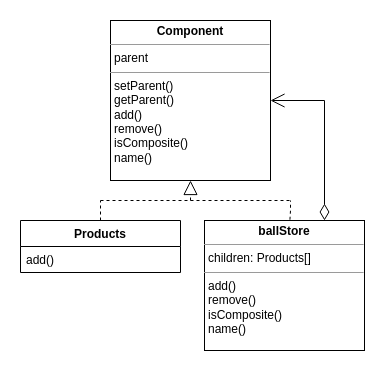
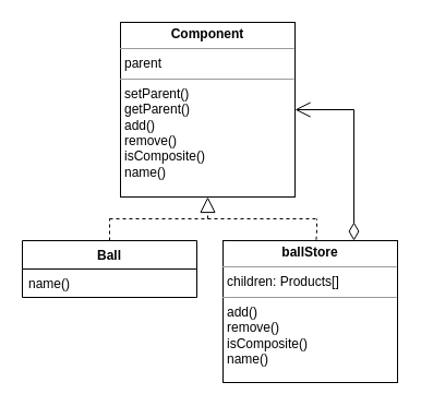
  <mxCell id="0" />
  <mxCell id="1" parent="0" />
  <mxCell id="2" value="1" style="endArrow=open;html=1;endSize=12;startArrow=diamondThin;startSize=14;startFill=0;edgeStyle=orthogonalEdgeStyle;align=left;verticalAlign=bottom;rounded=0;exitX=0.75;exitY=0;exitDx=0;exitDy=0;entryX=1;entryY=0.5;entryDx=0;entryDy=0;" edge="1" parent="1" source="6" target="3"><mxGeometry x="-1" y="20" relative="1" as="geometry"><mxPoint x="240" y="170" as="sourcePoint" /><mxPoint x="400" y="170" as="targetPoint" /><mxPoint x="16" y="20" as="offset" /></mxGeometry></mxCell>
  <mxCell id="3" value="&lt;p style=&quot;margin:0px;margin-top:4px;text-align:center;&quot;&gt;&lt;b&gt;Component&lt;/b&gt;&lt;/p&gt;&lt;hr size=&quot;1&quot;&gt;&lt;p style=&quot;margin:0px;margin-left:4px;&quot;&gt;parent&lt;/p&gt;&lt;hr size=&quot;1&quot;&gt;&lt;p style=&quot;margin:0px;margin-left:4px;&quot;&gt;setParent()&lt;/p&gt;&lt;p style=&quot;margin:0px;margin-left:4px;&quot;&gt;getParent()&lt;/p&gt;&lt;p style=&quot;margin:0px;margin-left:4px;&quot;&gt;add()&lt;/p&gt;&lt;p style=&quot;margin:0px;margin-left:4px;&quot;&gt;remove()&lt;/p&gt;&lt;p style=&quot;margin:0px;margin-left:4px;&quot;&gt;isComposite()&lt;/p&gt;&lt;p style=&quot;margin:0px;margin-left:4px;&quot;&gt;name()&lt;br&gt;&lt;br&gt;&lt;/p&gt;" style="verticalAlign=top;align=left;overflow=fill;fontSize=12;fontFamily=Helvetica;html=1;" parent="1" vertex="1"><mxGeometry x="110" y="20" width="160" height="160" as="geometry" /></mxCell>
- <mxCell id="4" value="Products" style="swimlane;fontStyle=1;align=center;verticalAlign=top;childLayout=stackLayout;horizontal=1;startSize=26;horizontalStack=0;resizeParent=1;resizeParentMax=0;resizeLast=0;collapsible=1;marginBottom=0;" parent="1" vertex="1"><mxGeometry x="20" y="220" width="160" height="52" as="geometry" /></mxCell>
- <mxCell id="5" value="add()" style="text;strokeColor=none;fillColor=none;align=left;verticalAlign=top;spacingLeft=4;spacingRight=4;overflow=hidden;rotatable=0;points=[[0,0.5],[1,0.5]];portConstraint=eastwest;" parent="4" vertex="1"><mxGeometry y="26" width="160" height="26" as="geometry" /></mxCell>
+ <mxCell id="4" value="Ball" style="swimlane;fontStyle=1;align=center;verticalAlign=top;childLayout=stackLayout;horizontal=1;startSize=26;horizontalStack=0;resizeParent=1;resizeParentMax=0;resizeLast=0;collapsible=1;marginBottom=0;" parent="1" vertex="1"><mxGeometry x="20" y="220" width="160" height="52" as="geometry" /></mxCell>
+ <mxCell id="5" value="name()" style="text;strokeColor=none;fillColor=none;align=left;verticalAlign=top;spacingLeft=4;spacingRight=4;overflow=hidden;rotatable=0;points=[[0,0.5],[1,0.5]];portConstraint=eastwest;" parent="4" vertex="1"><mxGeometry y="26" width="160" height="26" as="geometry" /></mxCell>
  <mxCell id="6" value="&lt;p style=&quot;margin:0px;margin-top:4px;text-align:center;&quot;&gt;&lt;b&gt;ballStore&lt;/b&gt;&lt;/p&gt;&lt;hr size=&quot;1&quot;&gt;&lt;p style=&quot;margin:0px;margin-left:4px;&quot;&gt;children: Products[]&lt;/p&gt;&lt;hr size=&quot;1&quot;&gt;&lt;p style=&quot;margin:0px;margin-left:4px;&quot;&gt;&lt;span style=&quot;background-color: initial;&quot;&gt;add()&lt;/span&gt;&lt;br&gt;&lt;/p&gt;&lt;p style=&quot;margin:0px;margin-left:4px;&quot;&gt;remove()&lt;/p&gt;&lt;p style=&quot;margin:0px;margin-left:4px;&quot;&gt;isComposite()&lt;/p&gt;&lt;p style=&quot;margin:0px;margin-left:4px;&quot;&gt;name()&lt;br&gt;&lt;br&gt;&lt;/p&gt;" style="verticalAlign=top;align=left;overflow=fill;fontSize=12;fontFamily=Helvetica;html=1;" parent="1" vertex="1"><mxGeometry x="204" y="220" width="160" height="130" as="geometry" /></mxCell>
  <mxCell id="7" value="" style="endArrow=block;dashed=1;endFill=0;endSize=12;html=1;rounded=0;entryX=0.5;entryY=1;entryDx=0;entryDy=0;" parent="1" target="3" edge="1"><mxGeometry width="160" relative="1" as="geometry"><mxPoint x="190" y="200" as="sourcePoint" /><mxPoint x="430" y="150" as="targetPoint" /></mxGeometry></mxCell>
  <mxCell id="8" value="" style="endArrow=none;dashed=1;html=1;rounded=0;" edge="1" parent="1"><mxGeometry width="50" height="50" relative="1" as="geometry"><mxPoint x="190" y="200" as="sourcePoint" /><mxPoint x="290" y="200" as="targetPoint" /></mxGeometry></mxCell>
  <mxCell id="9" value="" style="endArrow=none;dashed=1;html=1;rounded=0;" edge="1" parent="1"><mxGeometry width="50" height="50" relative="1" as="geometry"><mxPoint x="100" y="200" as="sourcePoint" /><mxPoint x="190" y="200" as="targetPoint" /></mxGeometry></mxCell>
  <mxCell id="10" value="" style="endArrow=none;dashed=1;html=1;rounded=0;exitX=0.534;exitY=-0.006;exitDx=0;exitDy=0;exitPerimeter=0;" edge="1" parent="1" source="6"><mxGeometry width="50" height="50" relative="1" as="geometry"><mxPoint x="200" y="230" as="sourcePoint" /><mxPoint x="290" y="200" as="targetPoint" /><Array as="points"><mxPoint x="290" y="210" /></Array></mxGeometry></mxCell>
  <mxCell id="11" value="" style="endArrow=none;dashed=1;html=1;rounded=0;exitX=0.5;exitY=0;exitDx=0;exitDy=0;" edge="1" parent="1" source="4"><mxGeometry width="50" height="50" relative="1" as="geometry"><mxPoint x="160" y="290" as="sourcePoint" /><mxPoint x="100" y="200" as="targetPoint" /><Array as="points"><mxPoint x="100" y="210" /></Array></mxGeometry></mxCell>
